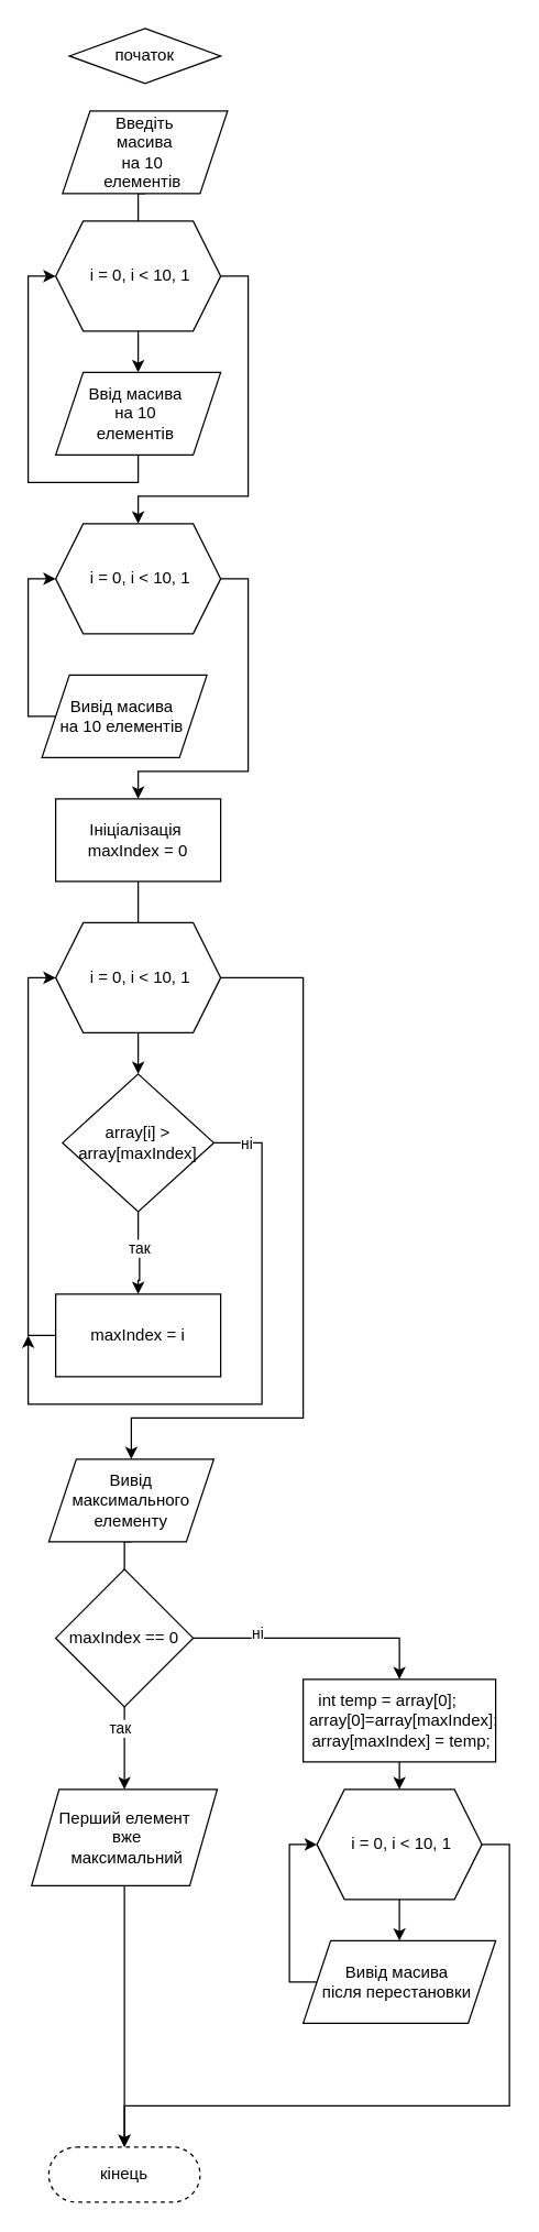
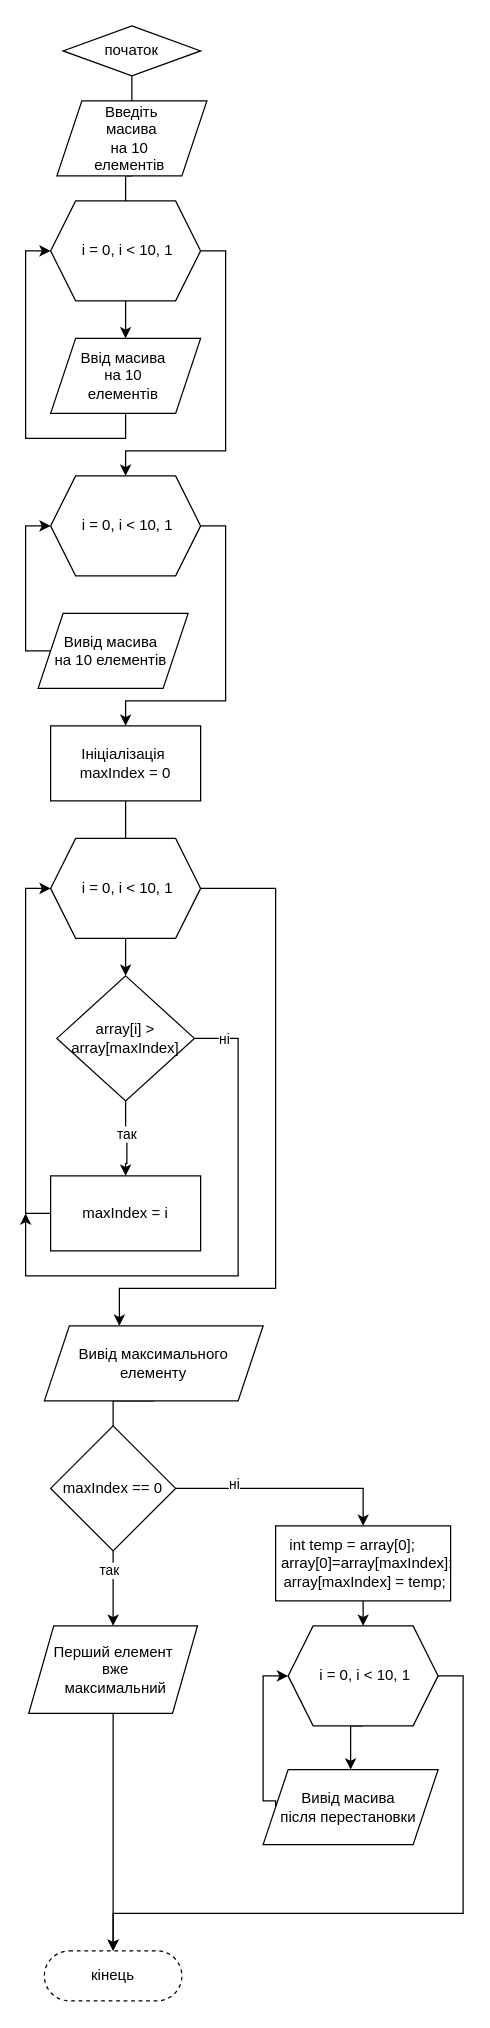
  <mxCell id="0" />
  <mxCell id="1" parent="0" />
+ <mxCell id="2" style="edgeStyle=orthogonalEdgeStyle;rounded=0;orthogonalLoop=1;jettySize=auto;html=1;exitX=0.5;exitY=1;exitDx=0;exitDy=0;entryX=0.5;entryY=0;entryDx=0;entryDy=0;endArrow=none;startFill=0;" edge="1" parent="1" source="3" target="10"><mxGeometry relative="1" as="geometry" /></mxCell>
  <mxCell id="3" value="початок" style="rhombus;whiteSpace=wrap;html=1;arcSize=50;" vertex="1" parent="1"><mxGeometry x="50" y="20" width="110" height="40" as="geometry" /></mxCell>
  <mxCell id="4" style="edgeStyle=orthogonalEdgeStyle;rounded=0;orthogonalLoop=1;jettySize=auto;html=1;exitX=0.5;exitY=1;exitDx=0;exitDy=0;entryX=0;entryY=0.5;entryDx=0;entryDy=0;" edge="1" parent="1" source="5" target="8"><mxGeometry relative="1" as="geometry" /></mxCell>
  <mxCell id="5" value="Ввід масива&amp;nbsp;&lt;div&gt;на 10&amp;nbsp;&lt;div&gt;елементів&amp;nbsp;&lt;/div&gt;&lt;/div&gt;" style="shape=parallelogram;perimeter=parallelogramPerimeter;whiteSpace=wrap;html=1;fixedSize=1;" vertex="1" parent="1"><mxGeometry x="40" y="270" width="120" height="60" as="geometry" /></mxCell>
  <mxCell id="6" style="edgeStyle=orthogonalEdgeStyle;rounded=0;orthogonalLoop=1;jettySize=auto;html=1;exitX=0.5;exitY=1;exitDx=0;exitDy=0;entryX=0.5;entryY=0;entryDx=0;entryDy=0;" edge="1" parent="1" source="8" target="5"><mxGeometry relative="1" as="geometry" /></mxCell>
  <mxCell id="7" style="edgeStyle=orthogonalEdgeStyle;rounded=0;orthogonalLoop=1;jettySize=auto;html=1;exitX=1;exitY=0.5;exitDx=0;exitDy=0;entryX=0.5;entryY=0;entryDx=0;entryDy=0;" edge="1" parent="1" source="8" target="12"><mxGeometry relative="1" as="geometry"><Array as="points"><mxPoint x="180" y="200" /><mxPoint x="180" y="360" /><mxPoint x="100" y="360" /></Array></mxGeometry></mxCell>
  <mxCell id="8" value="&amp;nbsp;i = 0, i &amp;lt; 10, 1" style="shape=hexagon;perimeter=hexagonPerimeter2;whiteSpace=wrap;html=1;fixedSize=1;" vertex="1" parent="1"><mxGeometry x="40" y="160" width="120" height="80" as="geometry" /></mxCell>
  <mxCell id="9" style="edgeStyle=orthogonalEdgeStyle;rounded=0;orthogonalLoop=1;jettySize=auto;html=1;exitX=0.5;exitY=1;exitDx=0;exitDy=0;entryX=0.5;entryY=0;entryDx=0;entryDy=0;endArrow=none;startFill=0;" edge="1" parent="1" source="10" target="8"><mxGeometry relative="1" as="geometry" /></mxCell>
  <mxCell id="10" value="Введіть&lt;div&gt;&amp;nbsp;масива&amp;nbsp;&lt;div&gt;на 10&amp;nbsp;&lt;div&gt;елементів&amp;nbsp;&lt;/div&gt;&lt;/div&gt;&lt;/div&gt;" style="shape=parallelogram;perimeter=parallelogramPerimeter;whiteSpace=wrap;html=1;fixedSize=1;" vertex="1" parent="1"><mxGeometry x="45" y="80" width="120" height="60" as="geometry" /></mxCell>
  <mxCell id="11" style="edgeStyle=orthogonalEdgeStyle;rounded=0;orthogonalLoop=1;jettySize=auto;html=1;entryX=0.5;entryY=0;entryDx=0;entryDy=0;" edge="1" parent="1" source="12" target="16"><mxGeometry relative="1" as="geometry"><Array as="points"><mxPoint x="180" y="420" /><mxPoint x="180" y="560" /><mxPoint x="100" y="560" /></Array></mxGeometry></mxCell>
  <mxCell id="12" value="&amp;nbsp;i = 0, i &amp;lt; 10, 1" style="shape=hexagon;perimeter=hexagonPerimeter2;whiteSpace=wrap;html=1;fixedSize=1;" vertex="1" parent="1"><mxGeometry x="40" y="380" width="120" height="80" as="geometry" /></mxCell>
  <mxCell id="13" style="edgeStyle=orthogonalEdgeStyle;rounded=0;orthogonalLoop=1;jettySize=auto;html=1;exitX=0;exitY=0.5;exitDx=0;exitDy=0;entryX=0;entryY=0.5;entryDx=0;entryDy=0;" edge="1" parent="1" source="14" target="12"><mxGeometry relative="1" as="geometry"><Array as="points"><mxPoint x="20" y="520" /><mxPoint x="20" y="420" /></Array></mxGeometry></mxCell>
  <mxCell id="14" value="Вивід масива&amp;nbsp;&lt;div&gt;на 10 елементів&amp;nbsp;&lt;/div&gt;" style="shape=parallelogram;perimeter=parallelogramPerimeter;whiteSpace=wrap;html=1;fixedSize=1;" vertex="1" parent="1"><mxGeometry x="30" y="490" width="120" height="60" as="geometry" /></mxCell>
  <mxCell id="15" style="edgeStyle=orthogonalEdgeStyle;rounded=0;orthogonalLoop=1;jettySize=auto;html=1;exitX=0.5;exitY=1;exitDx=0;exitDy=0;entryX=0.5;entryY=0;entryDx=0;entryDy=0;endArrow=none;startFill=0;" edge="1" parent="1" source="16" target="19"><mxGeometry relative="1" as="geometry" /></mxCell>
  <mxCell id="16" value="Ініціалізація&amp;nbsp;&lt;div&gt;maxIndex = 0&lt;/div&gt;" style="rounded=0;whiteSpace=wrap;html=1;" vertex="1" parent="1"><mxGeometry x="40" y="580" width="120" height="60" as="geometry" /></mxCell>
  <mxCell id="17" style="edgeStyle=orthogonalEdgeStyle;rounded=0;orthogonalLoop=1;jettySize=auto;html=1;exitX=0.5;exitY=1;exitDx=0;exitDy=0;entryX=0.5;entryY=0;entryDx=0;entryDy=0;" edge="1" parent="1" source="19" target="24"><mxGeometry relative="1" as="geometry" /></mxCell>
  <mxCell id="18" style="edgeStyle=orthogonalEdgeStyle;rounded=0;orthogonalLoop=1;jettySize=auto;html=1;" edge="1" parent="1" source="19" target="28"><mxGeometry relative="1" as="geometry"><Array as="points"><mxPoint x="220" y="710" /><mxPoint x="220" y="1030" /><mxPoint x="95" y="1030" /></Array></mxGeometry></mxCell>
  <mxCell id="19" value="&amp;nbsp;i = 0, i &amp;lt; 10, 1" style="shape=hexagon;perimeter=hexagonPerimeter2;whiteSpace=wrap;html=1;fixedSize=1;" vertex="1" parent="1"><mxGeometry x="40" y="670" width="120" height="80" as="geometry" /></mxCell>
  <mxCell id="20" style="edgeStyle=orthogonalEdgeStyle;rounded=0;orthogonalLoop=1;jettySize=auto;html=1;exitX=0.5;exitY=1;exitDx=0;exitDy=0;entryX=0.5;entryY=0;entryDx=0;entryDy=0;" edge="1" parent="1" source="24" target="26"><mxGeometry relative="1" as="geometry"><mxPoint x="100" y="930" as="targetPoint" /><Array as="points"><mxPoint x="100" y="905" /><mxPoint x="101" y="905" /><mxPoint x="101" y="930" /></Array></mxGeometry></mxCell>
  <mxCell id="21" value="так" style="edgeLabel;html=1;align=center;verticalAlign=middle;resizable=0;points=[];" vertex="1" connectable="0" parent="20"><mxGeometry x="-0.129" y="-1" relative="1" as="geometry"><mxPoint as="offset" /></mxGeometry></mxCell>
  <mxCell id="22" style="edgeStyle=orthogonalEdgeStyle;rounded=0;orthogonalLoop=1;jettySize=auto;html=1;" edge="1" parent="1" source="24"><mxGeometry relative="1" as="geometry"><mxPoint x="20" y="970" as="targetPoint" /><Array as="points"><mxPoint x="190" y="830" /><mxPoint x="190" y="1020" /><mxPoint x="20" y="1020" /></Array></mxGeometry></mxCell>
  <mxCell id="23" value="ні" style="edgeLabel;html=1;align=center;verticalAlign=middle;resizable=0;points=[];" vertex="1" connectable="0" parent="22"><mxGeometry x="-0.896" relative="1" as="geometry"><mxPoint as="offset" /></mxGeometry></mxCell>
  <mxCell id="24" value="array[i] &amp;gt; array[maxIndex]" style="rhombus;whiteSpace=wrap;html=1;" vertex="1" parent="1"><mxGeometry x="45" y="780" width="110" height="100" as="geometry" /></mxCell>
  <mxCell id="25" style="edgeStyle=orthogonalEdgeStyle;rounded=0;orthogonalLoop=1;jettySize=auto;html=1;entryX=0;entryY=0.5;entryDx=0;entryDy=0;" edge="1" parent="1" source="26" target="19"><mxGeometry relative="1" as="geometry"><Array as="points"><mxPoint x="20" y="970" /><mxPoint x="20" y="710" /></Array></mxGeometry></mxCell>
  <mxCell id="26" value="maxIndex = i" style="rounded=0;whiteSpace=wrap;html=1;" vertex="1" parent="1"><mxGeometry x="40" y="940" width="120" height="60" as="geometry" /></mxCell>
  <mxCell id="27" style="edgeStyle=orthogonalEdgeStyle;rounded=0;orthogonalLoop=1;jettySize=auto;html=1;exitX=0.5;exitY=1;exitDx=0;exitDy=0;entryX=0.5;entryY=0;entryDx=0;entryDy=0;endArrow=none;startFill=0;" edge="1" parent="1" source="28" target="33"><mxGeometry relative="1" as="geometry" /></mxCell>
- <mxCell id="28" value="Вивід максимального елементу" style="shape=parallelogram;perimeter=parallelogramPerimeter;whiteSpace=wrap;html=1;fixedSize=1;" vertex="1" parent="1"><mxGeometry x="35" y="1060" width="120" height="60" as="geometry" /></mxCell>
+ <mxCell id="28" value="Вивід максимального елементу" style="shape=parallelogram;perimeter=parallelogramPerimeter;whiteSpace=wrap;html=1;fixedSize=1;" vertex="1" parent="1"><mxGeometry x="35" y="1060" width="175" height="60" as="geometry" /></mxCell>
  <mxCell id="29" style="edgeStyle=orthogonalEdgeStyle;rounded=0;orthogonalLoop=1;jettySize=auto;html=1;exitX=0.5;exitY=1;exitDx=0;exitDy=0;entryX=0.5;entryY=0;entryDx=0;entryDy=0;" edge="1" parent="1" source="33" target="35"><mxGeometry relative="1" as="geometry"><mxPoint x="90.167" y="1300" as="targetPoint" /><Array as="points"><mxPoint x="90" y="1300" /></Array></mxGeometry></mxCell>
  <mxCell id="30" value="так" style="edgeLabel;html=1;align=center;verticalAlign=middle;resizable=0;points=[];" vertex="1" connectable="0" parent="29"><mxGeometry x="-0.493" y="-4" relative="1" as="geometry"><mxPoint as="offset" /></mxGeometry></mxCell>
  <mxCell id="31" style="edgeStyle=orthogonalEdgeStyle;rounded=0;orthogonalLoop=1;jettySize=auto;html=1;exitX=1;exitY=0.5;exitDx=0;exitDy=0;entryX=0.5;entryY=0;entryDx=0;entryDy=0;" edge="1" parent="1" source="33" target="37"><mxGeometry relative="1" as="geometry"><mxPoint x="290" y="1250" as="targetPoint" /></mxGeometry></mxCell>
  <mxCell id="32" value="ні" style="edgeLabel;html=1;align=center;verticalAlign=middle;resizable=0;points=[];" vertex="1" connectable="0" parent="31"><mxGeometry x="-0.484" y="4" relative="1" as="geometry"><mxPoint as="offset" /></mxGeometry></mxCell>
  <mxCell id="33" value="maxIndex == 0" style="rhombus;whiteSpace=wrap;html=1;" vertex="1" parent="1"><mxGeometry x="40" y="1140" width="100" height="100" as="geometry" /></mxCell>
  <mxCell id="34" style="edgeStyle=orthogonalEdgeStyle;rounded=0;orthogonalLoop=1;jettySize=auto;html=1;exitX=0.5;exitY=1;exitDx=0;exitDy=0;entryX=0.5;entryY=0;entryDx=0;entryDy=0;" edge="1" parent="1" source="35" target="38"><mxGeometry relative="1" as="geometry" /></mxCell>
  <mxCell id="35" value="Перший елемент&lt;div&gt;&amp;nbsp;вже&lt;div&gt;&amp;nbsp;максимальний&lt;/div&gt;&lt;/div&gt;" style="shape=parallelogram;perimeter=parallelogramPerimeter;whiteSpace=wrap;html=1;fixedSize=1;" vertex="1" parent="1"><mxGeometry x="22.5" y="1300" width="135" height="70" as="geometry" /></mxCell>
  <mxCell id="36" style="edgeStyle=orthogonalEdgeStyle;rounded=0;orthogonalLoop=1;jettySize=auto;html=1;exitX=0.5;exitY=1;exitDx=0;exitDy=0;entryX=0.5;entryY=0;entryDx=0;entryDy=0;" edge="1" parent="1" source="37" target="41"><mxGeometry relative="1" as="geometry" /></mxCell>
  <mxCell id="37" value="&lt;div&gt;int temp = array[0];&lt;span style=&quot;background-color: transparent; color: light-dark(rgb(0, 0, 0), rgb(255, 255, 255));&quot;&gt;&amp;nbsp; &amp;nbsp; &amp;nbsp; &amp;nbsp;&amp;nbsp;&lt;/span&gt;&lt;span style=&quot;background-color: transparent; color: light-dark(rgb(0, 0, 0), rgb(255, 255, 255));&quot;&gt;array[0]=array[maxIndex];&lt;/span&gt;&lt;/div&gt;&lt;div&gt;&lt;span style=&quot;background-color: transparent; color: light-dark(rgb(0, 0, 0), rgb(255, 255, 255));&quot;&gt;&amp;nbsp;array[maxIndex] = temp;&lt;/span&gt;&lt;/div&gt;" style="rounded=0;whiteSpace=wrap;html=1;" vertex="1" parent="1"><mxGeometry x="220" y="1220" width="140" height="60" as="geometry" /></mxCell>
  <mxCell id="38" value="кінець" style="rounded=1;whiteSpace=wrap;html=1;arcSize=50;dashed=1;" vertex="1" parent="1"><mxGeometry x="35" y="1560" width="110" height="40" as="geometry" /></mxCell>
  <mxCell id="39" style="edgeStyle=orthogonalEdgeStyle;rounded=0;orthogonalLoop=1;jettySize=auto;html=1;exitX=0.5;exitY=1;exitDx=0;exitDy=0;entryX=0.5;entryY=0;entryDx=0;entryDy=0;" edge="1" parent="1" source="41" target="43"><mxGeometry relative="1" as="geometry" /></mxCell>
  <mxCell id="40" style="edgeStyle=orthogonalEdgeStyle;rounded=0;orthogonalLoop=1;jettySize=auto;html=1;exitX=1;exitY=0.5;exitDx=0;exitDy=0;entryX=0.5;entryY=0;entryDx=0;entryDy=0;" edge="1" parent="1" source="41" target="38"><mxGeometry relative="1" as="geometry"><Array as="points"><mxPoint x="370" y="1340" /><mxPoint x="370" y="1530" /><mxPoint x="90" y="1530" /></Array></mxGeometry></mxCell>
  <mxCell id="41" value="&amp;nbsp;i = 0, i &amp;lt; 10, 1" style="shape=hexagon;perimeter=hexagonPerimeter2;whiteSpace=wrap;html=1;fixedSize=1;" vertex="1" parent="1"><mxGeometry x="230" y="1300" width="120" height="80" as="geometry" /></mxCell>
  <mxCell id="42" style="edgeStyle=orthogonalEdgeStyle;rounded=0;orthogonalLoop=1;jettySize=auto;html=1;exitX=0;exitY=0.5;exitDx=0;exitDy=0;entryX=0;entryY=0.5;entryDx=0;entryDy=0;" edge="1" parent="1" source="43" target="41"><mxGeometry relative="1" as="geometry"><Array as="points"><mxPoint x="210" y="1440" /><mxPoint x="210" y="1340" /></Array></mxGeometry></mxCell>
- <mxCell id="43" value="Вивід масива&amp;nbsp;&lt;div&gt;після перестановки&amp;nbsp;&lt;/div&gt;" style="shape=parallelogram;perimeter=parallelogramPerimeter;whiteSpace=wrap;html=1;fixedSize=1;" vertex="1" parent="1"><mxGeometry x="220" y="1410" width="140" height="60" as="geometry" /></mxCell>
+ <mxCell id="43" value="Вивід масива&amp;nbsp;&lt;div&gt;після перестановки&amp;nbsp;&lt;/div&gt;" style="shape=parallelogram;perimeter=parallelogramPerimeter;whiteSpace=wrap;html=1;fixedSize=1;" vertex="1" parent="1"><mxGeometry x="210" y="1415" width="140" height="60" as="geometry" /></mxCell>
